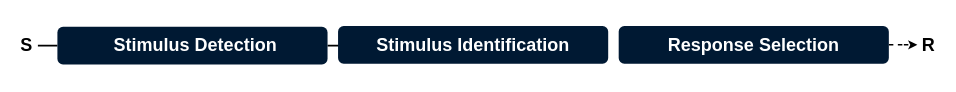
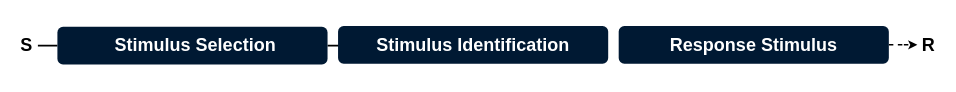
  <mxCell id="0" />
  <mxCell id="1" parent="0" />
  <mxCell id="2" style="edgeStyle=orthogonalEdgeStyle;rounded=0;orthogonalLoop=1;jettySize=auto;html=1;strokeColor=default;strokeWidth=2;endArrow=none;endFill=0;startArrow=none;startFill=0;" edge="1" parent="1" source="4" target="6"><mxGeometry relative="1" as="geometry" /></mxCell>
  <mxCell id="3" style="edgeStyle=orthogonalEdgeStyle;rounded=0;orthogonalLoop=1;jettySize=auto;html=1;exitX=1;exitY=0.5;exitDx=0;exitDy=0;strokeColor=default;strokeWidth=2;fontSize=24;endArrow=none;endFill=0;" edge="1" parent="1" source="4" target="7"><mxGeometry relative="1" as="geometry" /></mxCell>
  <mxCell id="4" value="" style="whiteSpace=wrap;html=1;rounded=1;shadow=0;strokeWidth=8;fontSize=20;align=center;fillColor=#001933;strokeColor=none;" parent="1" vertex="1"><mxGeometry x="76" y="35" width="360" height="50" as="geometry" /></mxCell>
- <mxCell id="5" value="Stimulus Detection" style="text;html=1;strokeColor=none;fillColor=none;align=center;verticalAlign=middle;whiteSpace=wrap;rounded=0;shadow=0;fontSize=24;fontColor=#FFFFFF;fontStyle=1" parent="1" vertex="1"><mxGeometry x="120" y="30" width="280" height="60" as="geometry" /></mxCell>
+ <mxCell id="5" value="Stimulus Selection" style="text;html=1;strokeColor=none;fillColor=none;align=center;verticalAlign=middle;whiteSpace=wrap;rounded=0;shadow=0;fontSize=24;fontColor=#FFFFFF;fontStyle=1" parent="1" vertex="1"><mxGeometry x="120" y="30" width="280" height="60" as="geometry" /></mxCell>
  <mxCell id="6" value="&lt;font style=&quot;font-size: 24px;&quot;&gt;S&lt;/font&gt;" style="whiteSpace=wrap;html=1;rounded=1;shadow=0;strokeWidth=8;fontSize=24;align=center;fillColor=none;strokeColor=none;fontStyle=1" vertex="1" parent="1"><mxGeometry x="20" y="20" width="30" height="80" as="geometry" /></mxCell>
  <mxCell id="7" value="&lt;font style=&quot;font-size: 24px;&quot; color=&quot;#ffffff&quot;&gt;&lt;b&gt;Stimulus Identification&lt;/b&gt;&lt;/font&gt;" style="whiteSpace=wrap;html=1;rounded=1;shadow=0;strokeWidth=8;fontSize=20;align=center;fillColor=#001933;strokeColor=none;" vertex="1" parent="1"><mxGeometry x="450" y="34" width="360" height="50" as="geometry" /></mxCell>
  <mxCell id="8" style="edgeStyle=orthogonalEdgeStyle;rounded=0;orthogonalLoop=1;jettySize=auto;html=1;exitX=1;exitY=0.5;exitDx=0;exitDy=0;strokeColor=default;strokeWidth=2;fontSize=24;fontColor=#FFFFFF;dashed=1;" edge="1" parent="1" source="9" target="10"><mxGeometry relative="1" as="geometry" /></mxCell>
- <mxCell id="9" value="&lt;font style=&quot;font-size: 24px;&quot; color=&quot;#ffffff&quot;&gt;&lt;b&gt;Response Selection&lt;/b&gt;&lt;/font&gt;" style="whiteSpace=wrap;html=1;rounded=1;shadow=0;strokeWidth=8;fontSize=20;align=center;fillColor=#001933;strokeColor=none;fontColor=#FFFFFF;" vertex="1" parent="1"><mxGeometry x="824" y="34" width="360" height="50" as="geometry" /></mxCell>
+ <mxCell id="9" value="&lt;font style=&quot;font-size: 24px;&quot; color=&quot;#ffffff&quot;&gt;&lt;b&gt;Response Stimulus&lt;/b&gt;&lt;/font&gt;" style="whiteSpace=wrap;html=1;rounded=1;shadow=0;strokeWidth=8;fontSize=20;align=center;fillColor=#001933;strokeColor=none;fontColor=#FFFFFF;" vertex="1" parent="1"><mxGeometry x="824" y="34" width="360" height="50" as="geometry" /></mxCell>
  <mxCell id="10" value="&lt;font style=&quot;font-size: 24px;&quot;&gt;&lt;b&gt;R&lt;/b&gt;&lt;/font&gt;" style="whiteSpace=wrap;html=1;rounded=1;shadow=0;strokeWidth=8;fontSize=20;align=center;fillColor=none;strokeColor=none;fontColor=#000000;" vertex="1" parent="1"><mxGeometry x="1222" y="34" width="30" height="50" as="geometry" /></mxCell>
